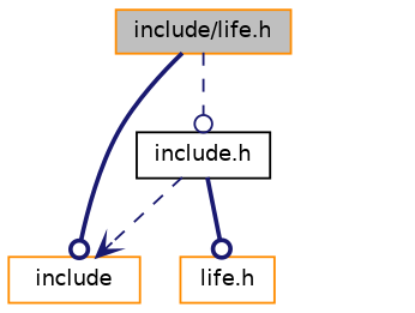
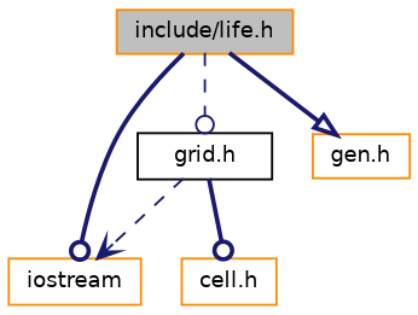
  digraph {
    node [color=darkorange fillcolor=white fontname=Helvetica fontsize=10 shape=record style=filled]
    edge [arrowhead=odot color=midnightblue fontname=Helvetica fontsize=10 labelfontname=Helvetica labelfontsize=10 style=bold]
    n1 [fillcolor=grey75 fontcolor=black height=0.2 label="include/life.h" width=0.4]
-   n2 [height=0.2 label=include width=0.4]
-   n3 [color=black height=0.2 label="include.h" width=0.4]
-   n5 [height=0.2 label="life.h" width=0.4]
+   n2 [height=0.2 label=iostream width=0.4]
+   n3 [color=black height=0.2 label="grid.h" width=0.4]
+   n4 [height=0.2 label="gen.h" width=0.4]
+   n5 [height=0.2 label="cell.h" width=0.4]
    n1 -> n2
    n1 -> n3 [style=dashed]
+   n1 -> n4 [arrowhead=onormal]
    n3 -> n2 [arrowhead=vee style=dashed]
    n3 -> n5
  }
